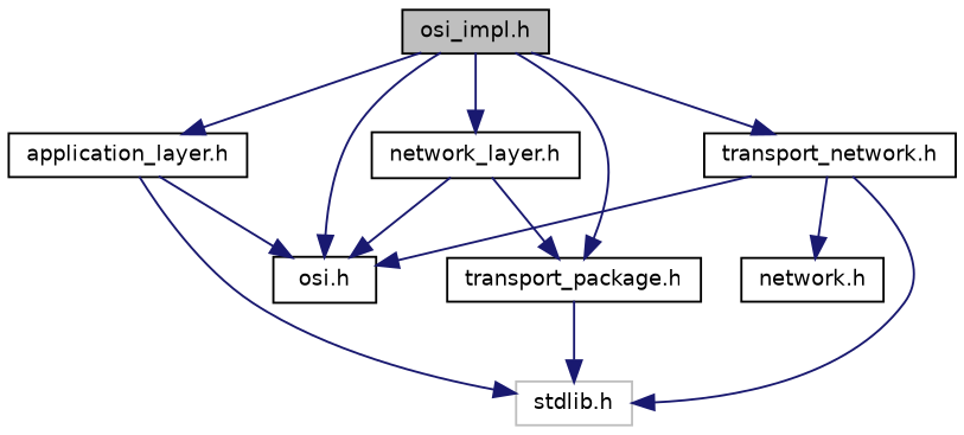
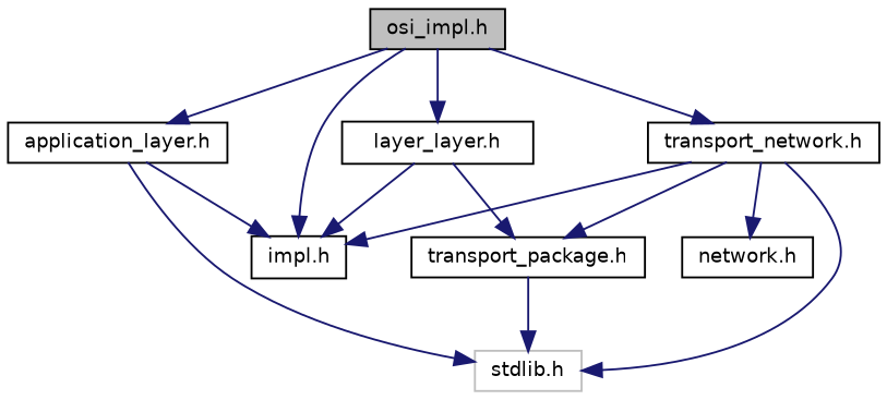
  digraph {
    node [color=black fillcolor=white fontname=Helvetica fontsize=10 shape=record style=filled]
    edge [color=midnightblue fontname=Helvetica fontsize=10 labelfontname=Helvetica labelfontsize=10 style=solid]
    n1 [fillcolor=grey75 fontcolor=black height=0.2 label="osi_impl.h" width=0.4]
-   n2 [height=0.2 label="osi.h" width=0.4]
+   n2 [height=0.2 label="impl.h" width=0.4]
    n3 [height=0.2 label="application_layer.h" width=0.4]
    n4 [height=0.2 label="transport_network.h" width=0.4]
-   n5 [height=0.2 label="network_layer.h" width=0.4]
+   n5 [height=0.2 label="layer_layer.h" width=0.4]
    n6 [color=grey75 height=0.2 label="stdlib.h" width=0.4]
    n7 [height=0.2 label="network.h" width=0.4]
    n8 [height=0.2 label="transport_package.h" width=0.4]
    n1 -> n2
    n1 -> n3
    n1 -> n4
    n1 -> n5
    n3 -> n2
    n3 -> n6
    n4 -> n2
    n4 -> n6
    n4 -> n7
-   n1 -> n8
+   n4 -> n8
    n5 -> n2
    n5 -> n8
    n8 -> n6
  }
